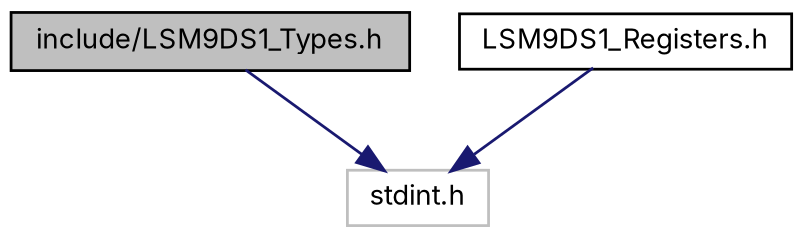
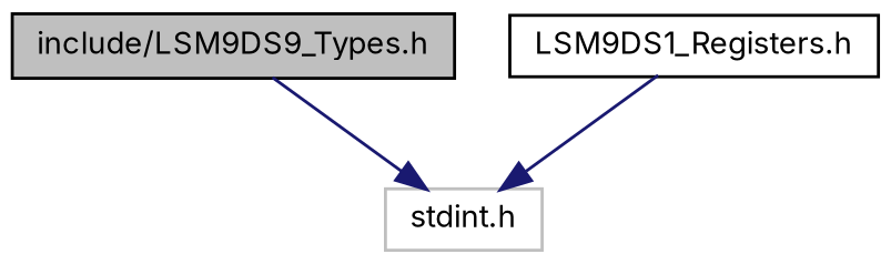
  digraph {
    fontname=Inter
    node [color=black fillcolor=white fontname=Inter fontsize=10 shape=record style=filled]
    edge [color=midnightblue fontname=Inter fontsize=10 labelfontname=Helvetica labelfontsize=10 style=solid]
-   n1 [fillcolor=grey75 fontcolor=black height=0.2 label="include/LSM9DS1_Types.h" width=0.4]
+   n1 [fillcolor=grey75 fontcolor=black height=0.2 label="include/LSM9DS9_Types.h" width=0.4]
    n2 [color=grey75 height=0.2 label="stdint.h" width=0.4]
    n3 [height=0.2 label="LSM9DS1_Registers.h" width=0.4]
    n1 -> n2
    n3 -> n2
  }
